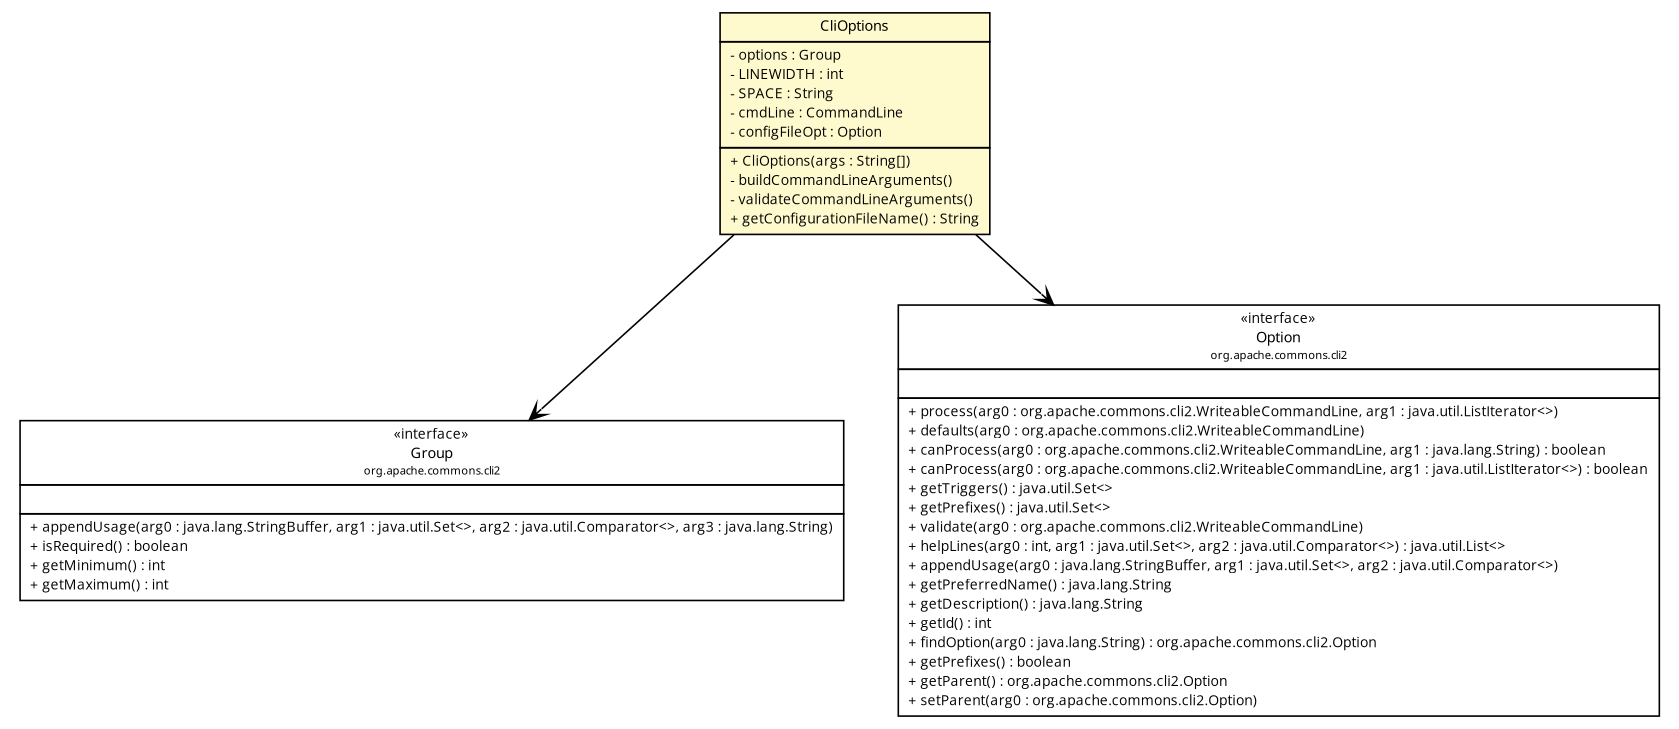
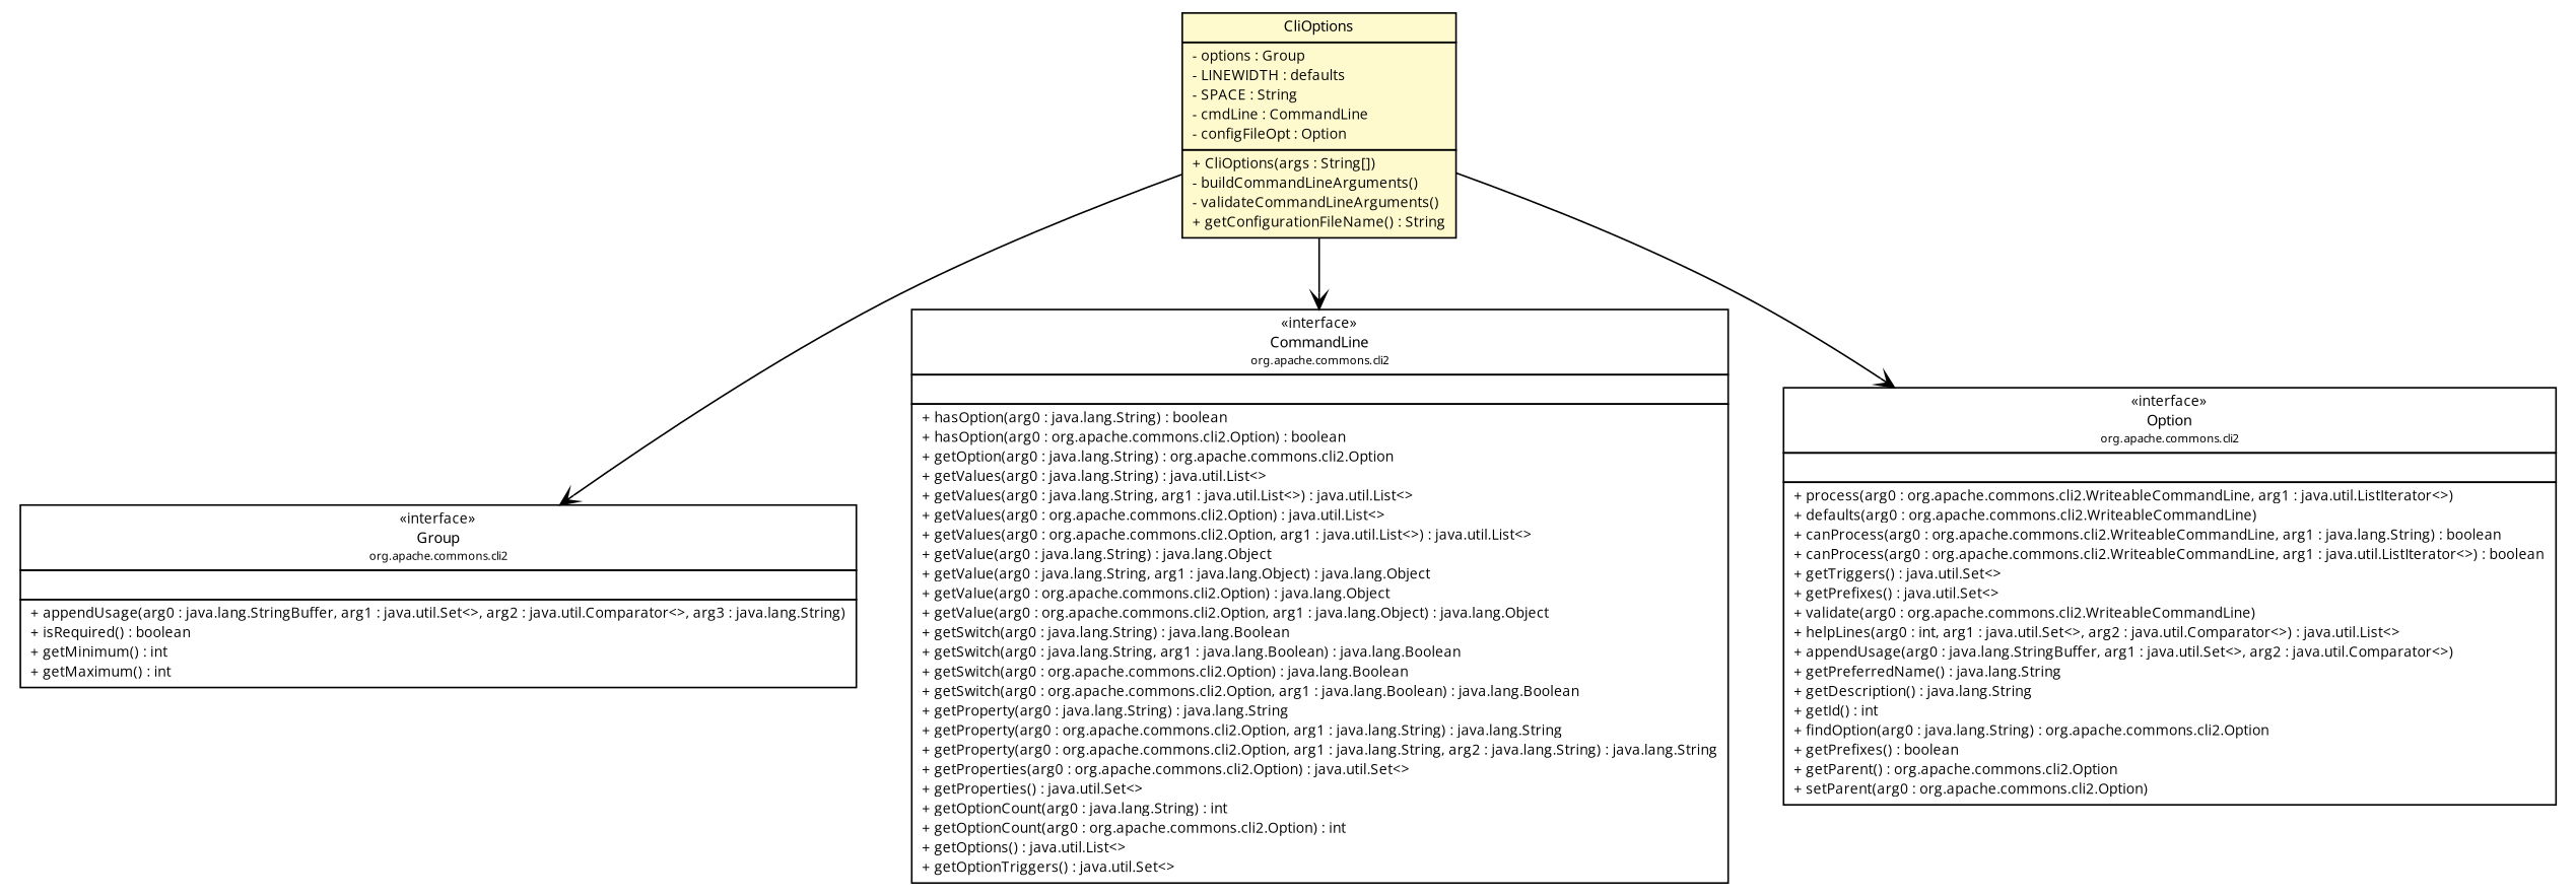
  digraph {
    fontname="Open Sans"
    nodesep=0.25
    ranksep=0.5
    node [fontcolor=black fontname="Open Sans" fontsize=9.0 shape=plaintext]
    edge [arrowhead=open color=black fontcolor=black fontname="Open Sans" fontsize=10.0 headport=p labelfontname="Trebuchet MS" labelfontsize=10 tailport=p]
-   n1 [label=<<table title="broadwick.CliOptions" border="0" cellborder="1" cellspacing="0" cellpadding="2" port="p" bgcolor="lemonChiffon" href="./CliOptions.html"> 		<tr><td><table border="0" cellspacing="0" cellpadding="1"> <tr><td align="center" balign="center"><font face="Trebuchet MS"> CliOptions </font></td></tr> 		</table></td></tr> 		<tr><td><table border="0" cellspacing="0" cellpadding="1"> <tr><td align="left" balign="left"> - options : Group </td></tr> <tr><td align="left" balign="left"> - LINEWIDTH : int </td></tr> <tr><td align="left" balign="left"> - SPACE : String </td></tr> <tr><td align="left" balign="left"> - cmdLine : CommandLine </td></tr> <tr><td align="left" balign="left"> - configFileOpt : Option </td></tr> 		</table></td></tr> 		<tr><td><table border="0" cellspacing="0" cellpadding="1"> <tr><td align="left" balign="left"> + CliOptions(args : String[]) </td></tr> <tr><td align="left" balign="left"> - buildCommandLineArguments() </td></tr> <tr><td align="left" balign="left"> - validateCommandLineArguments() </td></tr> <tr><td align="left" balign="left"> + getConfigurationFileName() : String </td></tr> 		</table></td></tr> 		</table>>]
+   n1 [label=<<table title="broadwick.CliOptions" border="0" cellborder="1" cellspacing="0" cellpadding="2" port="p" bgcolor="lemonChiffon" href="./CliOptions.html"> 		<tr><td><table border="0" cellspacing="0" cellpadding="1"> <tr><td align="center" balign="center"><font face="Trebuchet MS"> CliOptions </font></td></tr> 		</table></td></tr> 		<tr><td><table border="0" cellspacing="0" cellpadding="1"> <tr><td align="left" balign="left"> - options : Group </td></tr> <tr><td align="left" balign="left"> - LINEWIDTH : defaults </td></tr> <tr><td align="left" balign="left"> - SPACE : String </td></tr> <tr><td align="left" balign="left"> - cmdLine : CommandLine </td></tr> <tr><td align="left" balign="left"> - configFileOpt : Option </td></tr> 		</table></td></tr> 		<tr><td><table border="0" cellspacing="0" cellpadding="1"> <tr><td align="left" balign="left"> + CliOptions(args : String[]) </td></tr> <tr><td align="left" balign="left"> - buildCommandLineArguments() </td></tr> <tr><td align="left" balign="left"> - validateCommandLineArguments() </td></tr> <tr><td align="left" balign="left"> + getConfigurationFileName() : String </td></tr> 		</table></td></tr> 		</table>>]
    n2 [label=<<table title="org.apache.commons.cli2.Group" border="0" cellborder="1" cellspacing="0" cellpadding="2" port="p" href="http://java.sun.com/j2se/1.4.2/docs/api/org/apache/commons/cli2/Group.html"> 		<tr><td><table border="0" cellspacing="0" cellpadding="1"> <tr><td align="center" balign="center"> &#171;interface&#187; </td></tr> <tr><td align="center" balign="center"><font face="Trebuchet MS"> Group </font></td></tr> <tr><td align="center" balign="center"><font face="Trebuchet MS" point-size="7.0"> org.apache.commons.cli2 </font></td></tr> 		</table></td></tr> 		<tr><td><table border="0" cellspacing="0" cellpadding="1"> <tr><td align="left" balign="left">  </td></tr> 		</table></td></tr> 		<tr><td><table border="0" cellspacing="0" cellpadding="1"> <tr><td align="left" balign="left"> + appendUsage(arg0 : java.lang.StringBuffer, arg1 : java.util.Set&lt;&gt;, arg2 : java.util.Comparator&lt;&gt;, arg3 : java.lang.String) </td></tr> <tr><td align="left" balign="left"> + isRequired() : boolean </td></tr> <tr><td align="left" balign="left"> + getMinimum() : int </td></tr> <tr><td align="left" balign="left"> + getMaximum() : int </td></tr> 		</table></td></tr> 		</table>>]
+   n3 [label=<<table title="org.apache.commons.cli2.CommandLine" border="0" cellborder="1" cellspacing="0" cellpadding="2" port="p" href="http://java.sun.com/j2se/1.4.2/docs/api/org/apache/commons/cli2/CommandLine.html"> 		<tr><td><table border="0" cellspacing="0" cellpadding="1"> <tr><td align="center" balign="center"> &#171;interface&#187; </td></tr> <tr><td align="center" balign="center"><font face="Trebuchet MS"> CommandLine </font></td></tr> <tr><td align="center" balign="center"><font face="Trebuchet MS" point-size="7.0"> org.apache.commons.cli2 </font></td></tr> 		</table></td></tr> 		<tr><td><table border="0" cellspacing="0" cellpadding="1"> <tr><td align="left" balign="left">  </td></tr> 		</table></td></tr> 		<tr><td><table border="0" cellspacing="0" cellpadding="1"> <tr><td align="left" balign="left"> + hasOption(arg0 : java.lang.String) : boolean </td></tr> <tr><td align="left" balign="left"> + hasOption(arg0 : org.apache.commons.cli2.Option) : boolean </td></tr> <tr><td align="left" balign="left"> + getOption(arg0 : java.lang.String) : org.apache.commons.cli2.Option </td></tr> <tr><td align="left" balign="left"> + getValues(arg0 : java.lang.String) : java.util.List&lt;&gt; </td></tr> <tr><td align="left" balign="left"> + getValues(arg0 : java.lang.String, arg1 : java.util.List&lt;&gt;) : java.util.List&lt;&gt; </td></tr> <tr><td align="left" balign="left"> + getValues(arg0 : org.apache.commons.cli2.Option) : java.util.List&lt;&gt; </td></tr> <tr><td align="left" balign="left"> + getValues(arg0 : org.apache.commons.cli2.Option, arg1 : java.util.List&lt;&gt;) : java.util.List&lt;&gt; </td></tr> <tr><td align="left" balign="left"> + getValue(arg0 : java.lang.String) : java.lang.Object </td></tr> <tr><td align="left" balign="left"> + getValue(arg0 : java.lang.String, arg1 : java.lang.Object) : java.lang.Object </td></tr> <tr><td align="left" balign="left"> + getValue(arg0 : org.apache.commons.cli2.Option) : java.lang.Object </td></tr> <tr><td align="left" balign="left"> + getValue(arg0 : org.apache.commons.cli2.Option, arg1 : java.lang.Object) : java.lang.Object </td></tr> <tr><td align="left" balign="left"> + getSwitch(arg0 : java.lang.String) : java.lang.Boolean </td></tr> <tr><td align="left" balign="left"> + getSwitch(arg0 : java.lang.String, arg1 : java.lang.Boolean) : java.lang.Boolean </td></tr> <tr><td align="left" balign="left"> + getSwitch(arg0 : org.apache.commons.cli2.Option) : java.lang.Boolean </td></tr> <tr><td align="left" balign="left"> + getSwitch(arg0 : org.apache.commons.cli2.Option, arg1 : java.lang.Boolean) : java.lang.Boolean </td></tr> <tr><td align="left" balign="left"> + getProperty(arg0 : java.lang.String) : java.lang.String </td></tr> <tr><td align="left" balign="left"> + getProperty(arg0 : org.apache.commons.cli2.Option, arg1 : java.lang.String) : java.lang.String </td></tr> <tr><td align="left" balign="left"> + getProperty(arg0 : org.apache.commons.cli2.Option, arg1 : java.lang.String, arg2 : java.lang.String) : java.lang.String </td></tr> <tr><td align="left" balign="left"> + getProperties(arg0 : org.apache.commons.cli2.Option) : java.util.Set&lt;&gt; </td></tr> <tr><td align="left" balign="left"> + getProperties() : java.util.Set&lt;&gt; </td></tr> <tr><td align="left" balign="left"> + getOptionCount(arg0 : java.lang.String) : int </td></tr> <tr><td align="left" balign="left"> + getOptionCount(arg0 : org.apache.commons.cli2.Option) : int </td></tr> <tr><td align="left" balign="left"> + getOptions() : java.util.List&lt;&gt; </td></tr> <tr><td align="left" balign="left"> + getOptionTriggers() : java.util.Set&lt;&gt; </td></tr> 		</table></td></tr> 		</table>>]
    n4 [label=<<table title="org.apache.commons.cli2.Option" border="0" cellborder="1" cellspacing="0" cellpadding="2" port="p" href="http://java.sun.com/j2se/1.4.2/docs/api/org/apache/commons/cli2/Option.html"> 		<tr><td><table border="0" cellspacing="0" cellpadding="1"> <tr><td align="center" balign="center"> &#171;interface&#187; </td></tr> <tr><td align="center" balign="center"><font face="Trebuchet MS"> Option </font></td></tr> <tr><td align="center" balign="center"><font face="Trebuchet MS" point-size="7.0"> org.apache.commons.cli2 </font></td></tr> 		</table></td></tr> 		<tr><td><table border="0" cellspacing="0" cellpadding="1"> <tr><td align="left" balign="left">  </td></tr> 		</table></td></tr> 		<tr><td><table border="0" cellspacing="0" cellpadding="1"> <tr><td align="left" balign="left"> + process(arg0 : org.apache.commons.cli2.WriteableCommandLine, arg1 : java.util.ListIterator&lt;&gt;) </td></tr> <tr><td align="left" balign="left"> + defaults(arg0 : org.apache.commons.cli2.WriteableCommandLine) </td></tr> <tr><td align="left" balign="left"> + canProcess(arg0 : org.apache.commons.cli2.WriteableCommandLine, arg1 : java.lang.String) : boolean </td></tr> <tr><td align="left" balign="left"> + canProcess(arg0 : org.apache.commons.cli2.WriteableCommandLine, arg1 : java.util.ListIterator&lt;&gt;) : boolean </td></tr> <tr><td align="left" balign="left"> + getTriggers() : java.util.Set&lt;&gt; </td></tr> <tr><td align="left" balign="left"> + getPrefixes() : java.util.Set&lt;&gt; </td></tr> <tr><td align="left" balign="left"> + validate(arg0 : org.apache.commons.cli2.WriteableCommandLine) </td></tr> <tr><td align="left" balign="left"> + helpLines(arg0 : int, arg1 : java.util.Set&lt;&gt;, arg2 : java.util.Comparator&lt;&gt;) : java.util.List&lt;&gt; </td></tr> <tr><td align="left" balign="left"> + appendUsage(arg0 : java.lang.StringBuffer, arg1 : java.util.Set&lt;&gt;, arg2 : java.util.Comparator&lt;&gt;) </td></tr> <tr><td align="left" balign="left"> + getPreferredName() : java.lang.String </td></tr> <tr><td align="left" balign="left"> + getDescription() : java.lang.String </td></tr> <tr><td align="left" balign="left"> + getId() : int </td></tr> <tr><td align="left" balign="left"> + findOption(arg0 : java.lang.String) : org.apache.commons.cli2.Option </td></tr> <tr><td align="left" balign="left"> + getPrefixes() : boolean </td></tr> <tr><td align="left" balign="left"> + getParent() : org.apache.commons.cli2.Option </td></tr> <tr><td align="left" balign="left"> + setParent(arg0 : org.apache.commons.cli2.Option) </td></tr> 		</table></td></tr> 		</table>>]
    n1 -> n2
+   n1 -> n3
    n1 -> n4
  }
